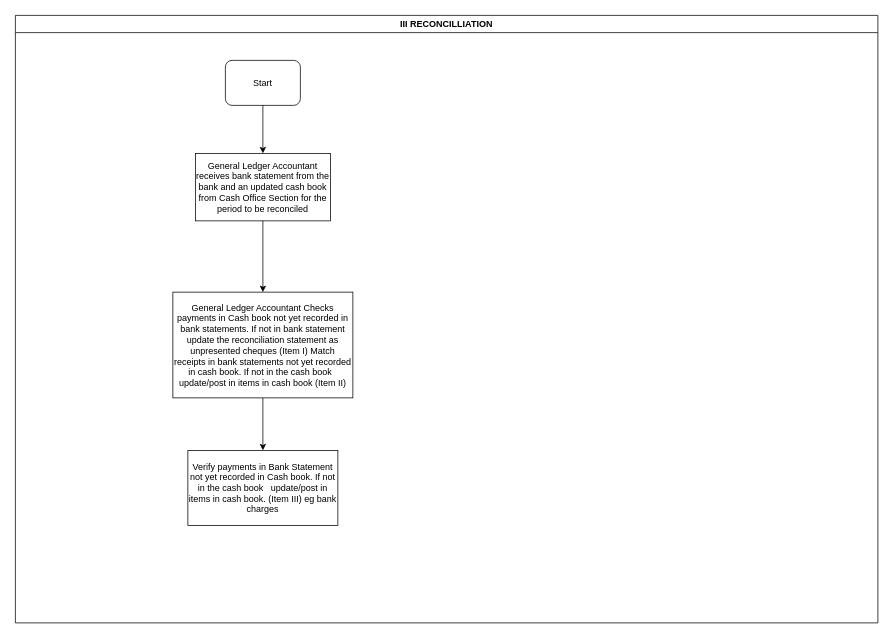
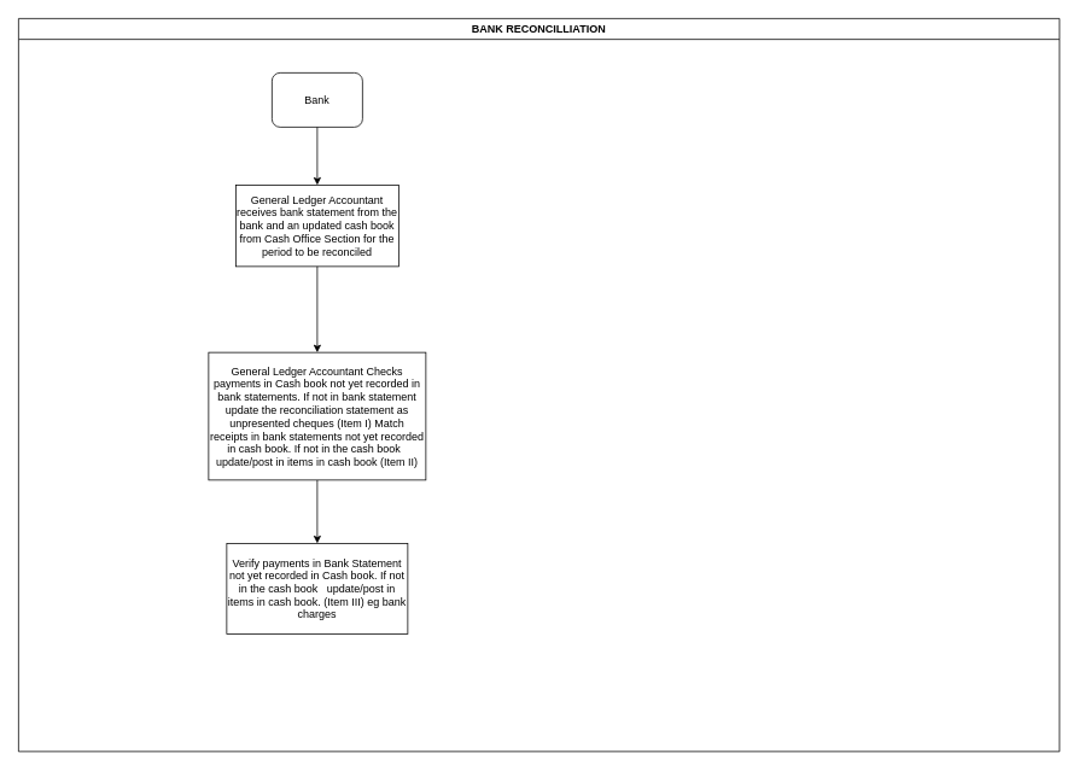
  <mxCell id="0" />
  <mxCell id="1" parent="0" />
- <mxCell id="2" value="III RECONCILLIATION" style="swimlane;" vertex="1" parent="1"><mxGeometry x="20" y="20" width="1150" height="810" as="geometry" /></mxCell>
- <mxCell id="3" value="Start" style="rounded=1;whiteSpace=wrap;html=1;" vertex="1" parent="2"><mxGeometry x="280" y="60" width="100" height="60" as="geometry" /></mxCell>
+ <mxCell id="2" value="BANK RECONCILLIATION" style="swimlane;" vertex="1" parent="1"><mxGeometry x="20" y="20" width="1150" height="810" as="geometry" /></mxCell>
+ <mxCell id="3" value="Bank" style="rounded=1;whiteSpace=wrap;html=1;" vertex="1" parent="2"><mxGeometry x="280" y="60" width="100" height="60" as="geometry" /></mxCell>
  <mxCell id="4" value="General Ledger Accountant receives bank statement from the bank and an updated cash book from Cash Office Section for the period to be reconciled" style="rounded=0;whiteSpace=wrap;html=1;" vertex="1" parent="2"><mxGeometry x="240" y="184" width="180" height="90" as="geometry" /></mxCell>
  <mxCell id="5" value="" style="edgeStyle=orthogonalEdgeStyle;rounded=0;orthogonalLoop=1;jettySize=auto;html=1;entryX=0.5;entryY=0;entryDx=0;entryDy=0;" edge="1" parent="2" source="3" target="4"><mxGeometry relative="1" as="geometry"><mxPoint x="330" y="200" as="targetPoint" /></mxGeometry></mxCell>
  <mxCell id="6" value="" style="edgeStyle=orthogonalEdgeStyle;rounded=0;orthogonalLoop=1;jettySize=auto;html=1;" edge="1" parent="1" source="7" target="9"><mxGeometry relative="1" as="geometry" /></mxCell>
  <mxCell id="7" value="General Ledger Accountant Checks payments in Cash book not yet recorded in bank statements. If not in bank statement update the reconciliation statement as unpresented cheques (Item I) Match receipts in bank statements not yet recorded in cash book. If not in the cash book&amp;nbsp;&amp;nbsp; update/post in items in cash book (Item II)" style="whiteSpace=wrap;html=1;rounded=0;" vertex="1" parent="1"><mxGeometry x="230" y="389" width="240" height="141" as="geometry" /></mxCell>
  <mxCell id="8" value="" style="edgeStyle=orthogonalEdgeStyle;rounded=0;orthogonalLoop=1;jettySize=auto;html=1;" edge="1" parent="1" source="4" target="7"><mxGeometry relative="1" as="geometry" /></mxCell>
  <mxCell id="9" value="Verify payments in Bank Statement not yet recorded in Cash book. If not in the cash book&amp;nbsp;&amp;nbsp; update/post in items in cash book. (Item III) eg bank charges" style="whiteSpace=wrap;html=1;rounded=0;" vertex="1" parent="1"><mxGeometry x="250" y="600" width="200" height="100" as="geometry" /></mxCell>
